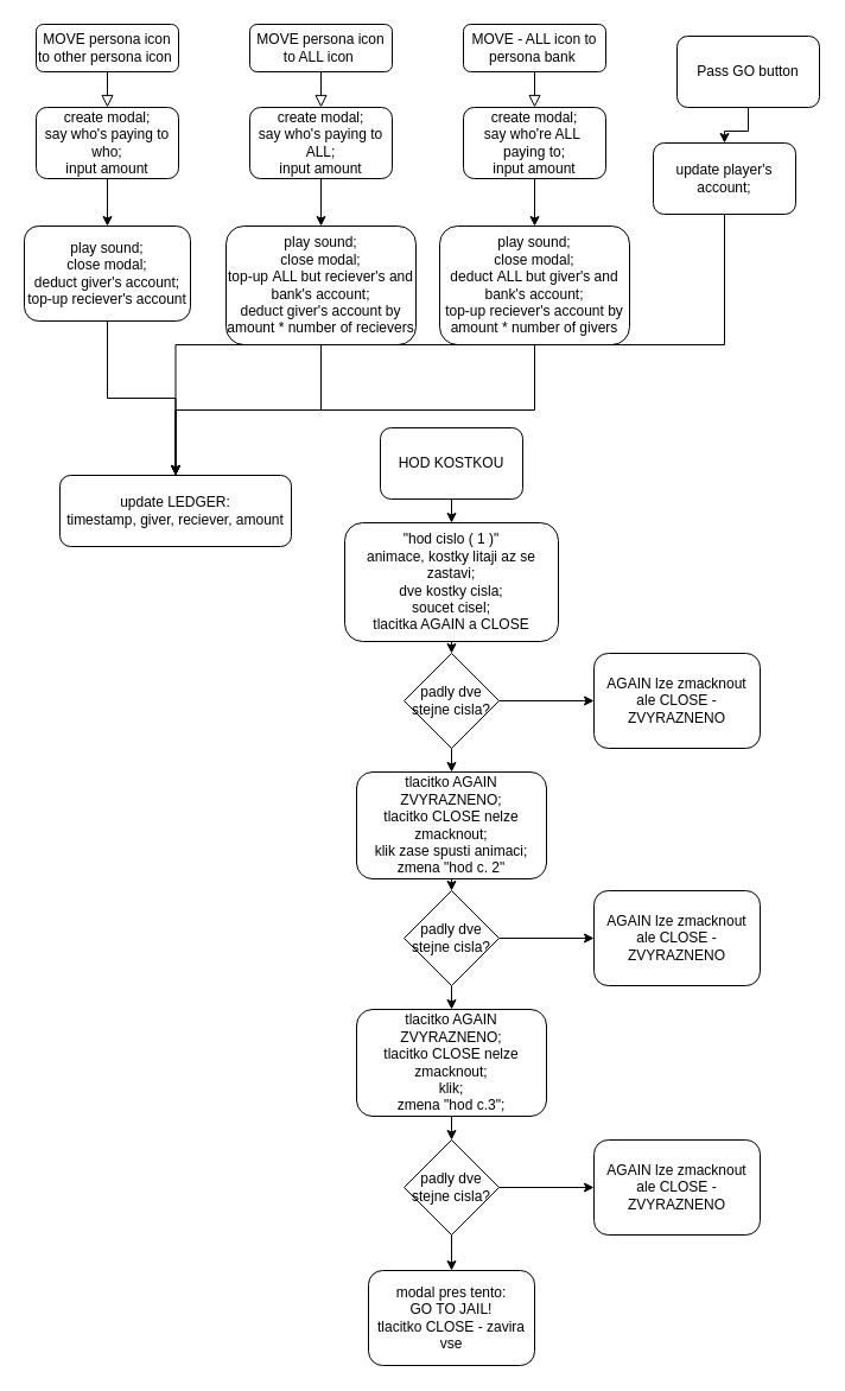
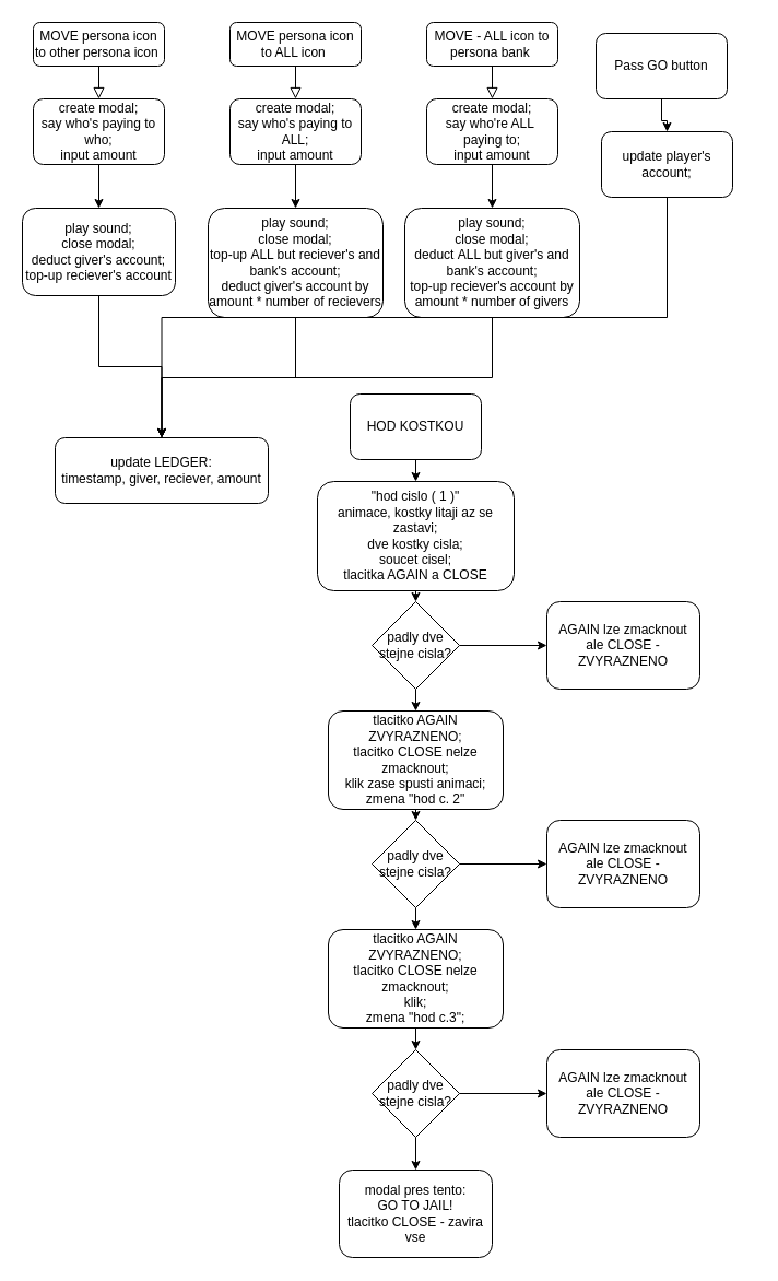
  <mxCell id="0" />
  <mxCell id="1" parent="0" />
  <mxCell id="2" value="" style="rounded=0;html=1;jettySize=auto;orthogonalLoop=1;fontSize=11;endArrow=block;endFill=0;endSize=8;strokeWidth=1;shadow=0;labelBackgroundColor=none;edgeStyle=orthogonalEdgeStyle;entryX=0.5;entryY=0;entryDx=0;entryDy=0;" parent="1" source="3" target="5" edge="1"><mxGeometry relative="1" as="geometry" /></mxCell>
  <mxCell id="3" value="MOVE persona icon to other persona icon&amp;nbsp;" style="rounded=1;whiteSpace=wrap;html=1;fontSize=12;glass=0;strokeWidth=1;shadow=0;" parent="1" vertex="1"><mxGeometry x="30" y="20" width="120" height="40" as="geometry" /></mxCell>
  <mxCell id="4" style="edgeStyle=orthogonalEdgeStyle;rounded=0;orthogonalLoop=1;jettySize=auto;html=1;exitX=0.5;exitY=1;exitDx=0;exitDy=0;entryX=0.5;entryY=0;entryDx=0;entryDy=0;" edge="1" parent="1" source="5" target="7"><mxGeometry relative="1" as="geometry" /></mxCell>
  <mxCell id="5" value="create modal;&lt;br&gt;say who's paying to who;&lt;br&gt;input amount" style="rounded=1;whiteSpace=wrap;html=1;" vertex="1" parent="1"><mxGeometry x="30" y="90" width="120" height="60" as="geometry" /></mxCell>
  <mxCell id="6" style="edgeStyle=orthogonalEdgeStyle;rounded=0;orthogonalLoop=1;jettySize=auto;html=1;exitX=0.5;exitY=1;exitDx=0;exitDy=0;entryX=0.5;entryY=0;entryDx=0;entryDy=0;" edge="1" parent="1" source="7" target="20"><mxGeometry relative="1" as="geometry" /></mxCell>
  <mxCell id="7" value="play sound;&lt;br&gt;close modal;&lt;br&gt;deduct giver's account;&lt;br&gt;top-up reciever's account" style="rounded=1;whiteSpace=wrap;html=1;" vertex="1" parent="1"><mxGeometry x="20" y="190" width="140" height="80" as="geometry" /></mxCell>
  <mxCell id="8" value="" style="rounded=0;html=1;jettySize=auto;orthogonalLoop=1;fontSize=11;endArrow=block;endFill=0;endSize=8;strokeWidth=1;shadow=0;labelBackgroundColor=none;edgeStyle=orthogonalEdgeStyle;entryX=0.5;entryY=0;entryDx=0;entryDy=0;" edge="1" parent="1" source="9" target="11"><mxGeometry relative="1" as="geometry" /></mxCell>
  <mxCell id="9" value="MOVE persona icon to ALL icon&amp;nbsp;" style="rounded=1;whiteSpace=wrap;html=1;fontSize=12;glass=0;strokeWidth=1;shadow=0;" vertex="1" parent="1"><mxGeometry x="210" y="20" width="120" height="40" as="geometry" /></mxCell>
  <mxCell id="10" style="edgeStyle=orthogonalEdgeStyle;rounded=0;orthogonalLoop=1;jettySize=auto;html=1;exitX=0.5;exitY=1;exitDx=0;exitDy=0;entryX=0.5;entryY=0;entryDx=0;entryDy=0;" edge="1" parent="1" source="11" target="13"><mxGeometry relative="1" as="geometry" /></mxCell>
  <mxCell id="11" value="create modal;&lt;br&gt;say who's paying to ALL;&lt;br&gt;input amount" style="rounded=1;whiteSpace=wrap;html=1;" vertex="1" parent="1"><mxGeometry x="210" y="90" width="120" height="60" as="geometry" /></mxCell>
  <mxCell id="12" style="edgeStyle=orthogonalEdgeStyle;rounded=0;orthogonalLoop=1;jettySize=auto;html=1;exitX=0.5;exitY=1;exitDx=0;exitDy=0;entryX=0.5;entryY=0;entryDx=0;entryDy=0;" edge="1" parent="1" source="13" target="20"><mxGeometry relative="1" as="geometry" /></mxCell>
  <mxCell id="13" value="play sound;&lt;br&gt;close modal;&lt;br&gt;top-up&amp;nbsp;ALL but reciever's and bank's account;&lt;br&gt;deduct giver's account by amount * number of recievers" style="rounded=1;whiteSpace=wrap;html=1;" vertex="1" parent="1"><mxGeometry x="190" y="190" width="160" height="100" as="geometry" /></mxCell>
  <mxCell id="14" value="" style="rounded=0;html=1;jettySize=auto;orthogonalLoop=1;fontSize=11;endArrow=block;endFill=0;endSize=8;strokeWidth=1;shadow=0;labelBackgroundColor=none;edgeStyle=orthogonalEdgeStyle;entryX=0.5;entryY=0;entryDx=0;entryDy=0;" edge="1" parent="1" source="15" target="17"><mxGeometry relative="1" as="geometry" /></mxCell>
  <mxCell id="15" value="MOVE - ALL icon to persona bank&amp;nbsp;" style="rounded=1;whiteSpace=wrap;html=1;fontSize=12;glass=0;strokeWidth=1;shadow=0;" vertex="1" parent="1"><mxGeometry x="390" y="20" width="120" height="40" as="geometry" /></mxCell>
  <mxCell id="16" style="edgeStyle=orthogonalEdgeStyle;rounded=0;orthogonalLoop=1;jettySize=auto;html=1;exitX=0.5;exitY=1;exitDx=0;exitDy=0;entryX=0.5;entryY=0;entryDx=0;entryDy=0;" edge="1" parent="1" source="17" target="19"><mxGeometry relative="1" as="geometry" /></mxCell>
  <mxCell id="17" value="create modal;&lt;br&gt;say who're ALL&amp;nbsp;&lt;br&gt;paying to;&lt;br&gt;input amount" style="rounded=1;whiteSpace=wrap;html=1;" vertex="1" parent="1"><mxGeometry x="390" y="90" width="120" height="60" as="geometry" /></mxCell>
  <mxCell id="18" style="edgeStyle=orthogonalEdgeStyle;rounded=0;orthogonalLoop=1;jettySize=auto;html=1;exitX=0.5;exitY=1;exitDx=0;exitDy=0;entryX=0.5;entryY=0;entryDx=0;entryDy=0;" edge="1" parent="1" source="19" target="20"><mxGeometry relative="1" as="geometry"><mxPoint x="350" y="470" as="targetPoint" /></mxGeometry></mxCell>
  <mxCell id="19" value="play sound;&lt;br&gt;close modal;&lt;br&gt;deduct&amp;nbsp;ALL but giver's and bank's account;&lt;br&gt;top-up reciever's account by amount * number of givers" style="rounded=1;whiteSpace=wrap;html=1;" vertex="1" parent="1"><mxGeometry x="370" y="190" width="160" height="100" as="geometry" /></mxCell>
  <mxCell id="20" value="update LEDGER:&lt;br&gt;timestamp, giver, reciever, amount" style="rounded=1;whiteSpace=wrap;html=1;" vertex="1" parent="1"><mxGeometry x="50" y="400" width="195" height="60" as="geometry" /></mxCell>
  <mxCell id="21" style="edgeStyle=orthogonalEdgeStyle;rounded=0;orthogonalLoop=1;jettySize=auto;html=1;exitX=0.5;exitY=1;exitDx=0;exitDy=0;" edge="1" parent="1" source="22" target="24"><mxGeometry relative="1" as="geometry" /></mxCell>
- <mxCell id="22" value="Pass GO button" style="rounded=1;whiteSpace=wrap;html=1;" vertex="1" parent="1"><mxGeometry x="570" y="30" width="120" height="60" as="geometry" /></mxCell>
+ <mxCell id="22" value="Pass GO button" style="rounded=1;whiteSpace=wrap;html=1;" vertex="1" parent="1"><mxGeometry x="545" y="30" width="120" height="60" as="geometry" /></mxCell>
  <mxCell id="23" style="edgeStyle=orthogonalEdgeStyle;rounded=0;orthogonalLoop=1;jettySize=auto;html=1;exitX=0.5;exitY=1;exitDx=0;exitDy=0;entryX=0.5;entryY=0;entryDx=0;entryDy=0;movable=1;resizable=1;rotatable=1;deletable=1;editable=1;locked=0;connectable=1;" edge="1" parent="1" source="24" target="20"><mxGeometry relative="1" as="geometry" /></mxCell>
  <mxCell id="24" value="update player's account;&lt;br&gt;" style="rounded=1;whiteSpace=wrap;html=1;" vertex="1" parent="1"><mxGeometry x="550" y="120" width="120" height="60" as="geometry" /></mxCell>
  <mxCell id="25" style="edgeStyle=orthogonalEdgeStyle;rounded=0;orthogonalLoop=1;jettySize=auto;html=1;exitX=0.5;exitY=1;exitDx=0;exitDy=0;entryX=0.5;entryY=0;entryDx=0;entryDy=0;" edge="1" parent="1" source="26" target="34"><mxGeometry relative="1" as="geometry" /></mxCell>
  <mxCell id="26" value="HOD KOSTKOU" style="rounded=1;whiteSpace=wrap;html=1;" vertex="1" parent="1"><mxGeometry x="320" y="360" width="120" height="60" as="geometry" /></mxCell>
  <mxCell id="27" value="AGAIN lze zmacknout&lt;br&gt;ale CLOSE - ZVYRAZNENO" style="rounded=1;whiteSpace=wrap;html=1;" vertex="1" parent="1"><mxGeometry x="500" y="550" width="140" height="80" as="geometry" /></mxCell>
  <mxCell id="28" style="edgeStyle=orthogonalEdgeStyle;rounded=0;orthogonalLoop=1;jettySize=auto;html=1;exitX=1;exitY=0.5;exitDx=0;exitDy=0;entryX=0;entryY=0.5;entryDx=0;entryDy=0;" edge="1" parent="1" source="30" target="27"><mxGeometry relative="1" as="geometry" /></mxCell>
  <mxCell id="29" style="edgeStyle=orthogonalEdgeStyle;rounded=0;orthogonalLoop=1;jettySize=auto;html=1;exitX=0.5;exitY=1;exitDx=0;exitDy=0;entryX=0.5;entryY=0;entryDx=0;entryDy=0;" edge="1" parent="1" source="30" target="32"><mxGeometry relative="1" as="geometry" /></mxCell>
  <mxCell id="30" value="padly dve stejne cisla?&lt;br&gt;" style="rhombus;whiteSpace=wrap;html=1;" vertex="1" parent="1"><mxGeometry x="340" y="550" width="80" height="80" as="geometry" /></mxCell>
  <mxCell id="31" style="edgeStyle=orthogonalEdgeStyle;rounded=0;orthogonalLoop=1;jettySize=auto;html=1;exitX=0.5;exitY=1;exitDx=0;exitDy=0;entryX=0.5;entryY=0;entryDx=0;entryDy=0;" edge="1" parent="1" source="32" target="37"><mxGeometry relative="1" as="geometry" /></mxCell>
  <mxCell id="32" value="tlacitko AGAIN ZVYRAZNENO;&lt;br&gt;tlacitko CLOSE nelze zmacknout;&lt;br&gt;klik zase spusti animaci;&lt;br&gt;zmena &quot;hod c. 2&quot;" style="rounded=1;whiteSpace=wrap;html=1;" vertex="1" parent="1"><mxGeometry x="300" y="650" width="160" height="90" as="geometry" /></mxCell>
  <mxCell id="33" style="edgeStyle=orthogonalEdgeStyle;rounded=0;orthogonalLoop=1;jettySize=auto;html=1;exitX=0.5;exitY=1;exitDx=0;exitDy=0;entryX=0.5;entryY=0;entryDx=0;entryDy=0;" edge="1" parent="1" source="34" target="30"><mxGeometry relative="1" as="geometry" /></mxCell>
  <mxCell id="34" value="&quot;hod cislo ( 1 )&quot;&lt;br&gt;animace, kostky litaji az se zastavi;&lt;br&gt;dve kostky cisla;&lt;br style=&quot;border-color: var(--border-color);&quot;&gt;soucet cisel;&lt;br style=&quot;border-color: var(--border-color);&quot;&gt;tlacitka AGAIN a CLOSE" style="rounded=1;whiteSpace=wrap;html=1;" vertex="1" parent="1"><mxGeometry x="290" y="440" width="180" height="100" as="geometry" /></mxCell>
  <mxCell id="35" style="edgeStyle=orthogonalEdgeStyle;rounded=0;orthogonalLoop=1;jettySize=auto;html=1;exitX=0.5;exitY=1;exitDx=0;exitDy=0;entryX=0.5;entryY=0;entryDx=0;entryDy=0;" edge="1" parent="1" source="37" target="39"><mxGeometry relative="1" as="geometry" /></mxCell>
  <mxCell id="36" style="edgeStyle=orthogonalEdgeStyle;rounded=0;orthogonalLoop=1;jettySize=auto;html=1;exitX=1;exitY=0.5;exitDx=0;exitDy=0;entryX=0;entryY=0.5;entryDx=0;entryDy=0;" edge="1" parent="1" source="37" target="43"><mxGeometry relative="1" as="geometry" /></mxCell>
  <mxCell id="37" value="padly dve stejne cisla?&lt;br&gt;" style="rhombus;whiteSpace=wrap;html=1;" vertex="1" parent="1"><mxGeometry x="340" y="750" width="80" height="80" as="geometry" /></mxCell>
  <mxCell id="38" style="edgeStyle=orthogonalEdgeStyle;rounded=0;orthogonalLoop=1;jettySize=auto;html=1;exitX=0.5;exitY=1;exitDx=0;exitDy=0;entryX=0.5;entryY=0;entryDx=0;entryDy=0;" edge="1" parent="1" source="39" target="42"><mxGeometry relative="1" as="geometry" /></mxCell>
  <mxCell id="39" value="tlacitko AGAIN ZVYRAZNENO;&lt;br&gt;tlacitko CLOSE nelze zmacknout;&lt;br&gt;klik;&lt;br&gt;zmena &quot;hod c.3&quot;;" style="rounded=1;whiteSpace=wrap;html=1;" vertex="1" parent="1"><mxGeometry x="300" y="850" width="160" height="90" as="geometry" /></mxCell>
  <mxCell id="40" style="edgeStyle=orthogonalEdgeStyle;rounded=0;orthogonalLoop=1;jettySize=auto;html=1;exitX=1;exitY=0.5;exitDx=0;exitDy=0;entryX=0;entryY=0.5;entryDx=0;entryDy=0;" edge="1" parent="1" source="42" target="44"><mxGeometry relative="1" as="geometry" /></mxCell>
  <mxCell id="41" style="edgeStyle=orthogonalEdgeStyle;rounded=0;orthogonalLoop=1;jettySize=auto;html=1;exitX=0.5;exitY=1;exitDx=0;exitDy=0;entryX=0.5;entryY=0;entryDx=0;entryDy=0;" edge="1" parent="1" source="42" target="45"><mxGeometry relative="1" as="geometry" /></mxCell>
  <mxCell id="42" value="padly dve stejne cisla?&lt;br&gt;" style="rhombus;whiteSpace=wrap;html=1;" vertex="1" parent="1"><mxGeometry x="340" y="960" width="80" height="80" as="geometry" /></mxCell>
  <mxCell id="43" value="AGAIN lze zmacknout&lt;br&gt;ale CLOSE - ZVYRAZNENO" style="rounded=1;whiteSpace=wrap;html=1;" vertex="1" parent="1"><mxGeometry x="500" y="750" width="140" height="80" as="geometry" /></mxCell>
  <mxCell id="44" value="AGAIN lze zmacknout&lt;br&gt;ale CLOSE - ZVYRAZNENO" style="rounded=1;whiteSpace=wrap;html=1;" vertex="1" parent="1"><mxGeometry x="500" y="960" width="140" height="80" as="geometry" /></mxCell>
  <mxCell id="45" value="modal pres tento:&lt;br&gt;GO TO JAIL!&lt;br&gt;tlacitko CLOSE - zavira vse" style="rounded=1;whiteSpace=wrap;html=1;" vertex="1" parent="1"><mxGeometry x="310" y="1070" width="140" height="80" as="geometry" /></mxCell>
